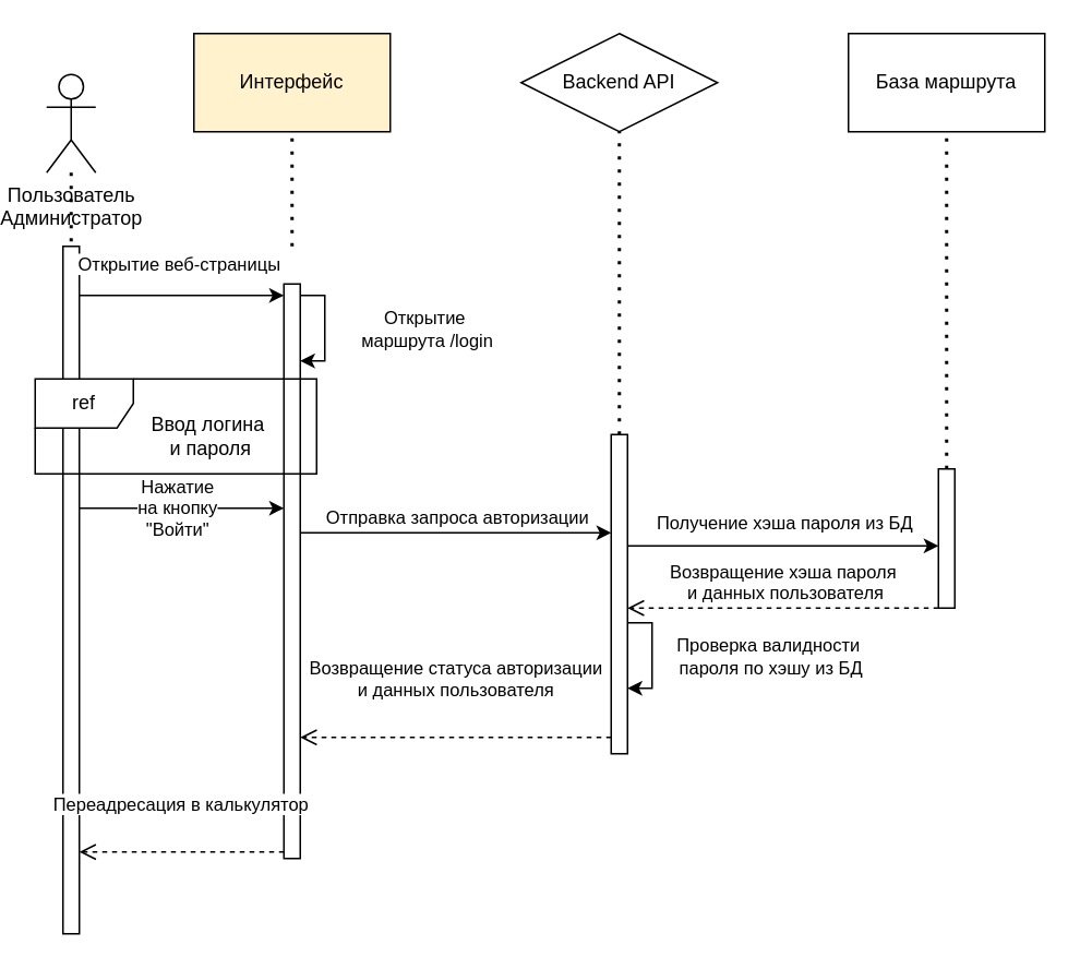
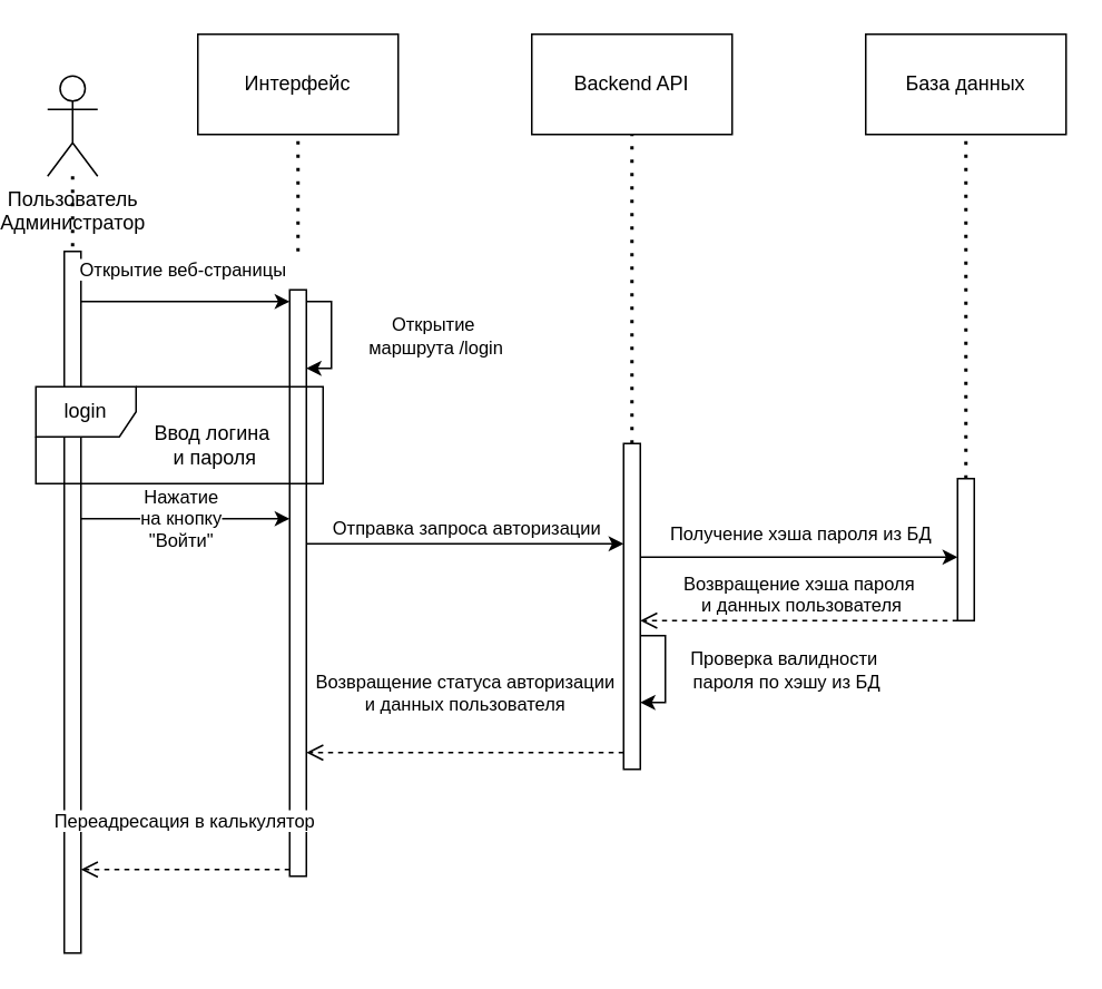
  <mxCell id="0" />
  <mxCell id="1" parent="0" />
  <mxCell id="2" value="&lt;div&gt;Пользователь&lt;/div&gt;&lt;div&gt;Администратор&lt;/div&gt;" style="shape=umlActor;verticalLabelPosition=bottom;verticalAlign=top;html=1;outlineConnect=0;align=center;horizontal=1;labelPosition=center;" vertex="1" parent="1"><mxGeometry x="27" y="45" width="30" height="60" as="geometry" /></mxCell>
- <mxCell id="3" value="Интерфейс" style="rounded=0;whiteSpace=wrap;html=1;fillColor=#fff2cc;" vertex="1" parent="1"><mxGeometry x="117" y="20" width="120" height="60" as="geometry" /></mxCell>
+ <mxCell id="3" value="Интерфейс" style="rounded=0;whiteSpace=wrap;html=1;" vertex="1" parent="1"><mxGeometry x="117" y="20" width="120" height="60" as="geometry" /></mxCell>
  <mxCell id="4" value="" style="html=1;points=[[0,0,0,0,5],[0,1,0,0,-5],[1,0,0,0,5],[1,1,0,0,-5]];perimeter=orthogonalPerimeter;outlineConnect=0;targetShapes=umlLifeline;portConstraint=eastwest;newEdgeStyle={&quot;curved&quot;:0,&quot;rounded&quot;:0};" vertex="1" parent="1"><mxGeometry x="37" y="150" width="10" height="420" as="geometry" /></mxCell>
  <mxCell id="5" value="" style="html=1;points=[[0,0,0,0,5],[0,1,0,0,-5],[1,0,0,0,5],[1,1,0,0,-5]];perimeter=orthogonalPerimeter;outlineConnect=0;targetShapes=umlLifeline;portConstraint=eastwest;newEdgeStyle={&quot;curved&quot;:0,&quot;rounded&quot;:0};" vertex="1" parent="1"><mxGeometry x="172" y="173" width="10" height="351" as="geometry" /></mxCell>
- <mxCell id="6" value="Backend API" style="rhombus;whiteSpace=wrap;html=1;" vertex="1" parent="1"><mxGeometry x="317" y="20" width="120" height="60" as="geometry" /></mxCell>
+ <mxCell id="6" value="Backend API" style="rounded=0;whiteSpace=wrap;html=1;" vertex="1" parent="1"><mxGeometry x="317" y="20" width="120" height="60" as="geometry" /></mxCell>
  <mxCell id="7" value="" style="html=1;points=[[0,0,0,0,5],[0,1,0,0,-5],[1,0,0,0,5],[1,1,0,0,-5]];perimeter=orthogonalPerimeter;outlineConnect=0;targetShapes=umlLifeline;portConstraint=eastwest;newEdgeStyle={&quot;curved&quot;:0,&quot;rounded&quot;:0};" vertex="1" parent="1"><mxGeometry x="372" y="265" width="10" height="195" as="geometry" /></mxCell>
- <mxCell id="8" value="База маршрута" style="rounded=0;whiteSpace=wrap;html=1;" vertex="1" parent="1"><mxGeometry x="517" y="20" width="120" height="60" as="geometry" /></mxCell>
+ <mxCell id="8" value="База данных" style="rounded=0;whiteSpace=wrap;html=1;" vertex="1" parent="1"><mxGeometry x="517" y="20" width="120" height="60" as="geometry" /></mxCell>
  <mxCell id="9" value="" style="html=1;points=[[0,0,0,0,5],[0,1,0,0,-5],[1,0,0,0,5],[1,1,0,0,-5]];perimeter=orthogonalPerimeter;outlineConnect=0;targetShapes=umlLifeline;portConstraint=eastwest;newEdgeStyle={&quot;curved&quot;:0,&quot;rounded&quot;:0};" vertex="1" parent="1"><mxGeometry x="572" y="286" width="10" height="85" as="geometry" /></mxCell>
  <mxCell id="10" value="" style="endArrow=classic;html=1;rounded=0;" edge="1" parent="1" source="4" target="5"><mxGeometry width="50" height="50" relative="1" as="geometry"><mxPoint x="187" y="280" as="sourcePoint" /><mxPoint x="167" y="230" as="targetPoint" /><Array as="points"><mxPoint x="117" y="180" /></Array></mxGeometry></mxCell>
  <mxCell id="11" value="Открытие веб-страницы" style="edgeLabel;html=1;align=center;verticalAlign=middle;resizable=0;points=[];" vertex="1" connectable="0" parent="10"><mxGeometry x="-0.23" y="1" relative="1" as="geometry"><mxPoint x="12" y="-19" as="offset" /></mxGeometry></mxCell>
  <mxCell id="12" value="" style="endArrow=none;dashed=1;html=1;dashPattern=1 3;strokeWidth=2;rounded=0;entryX=0.5;entryY=1;entryDx=0;entryDy=0;" edge="1" parent="1" source="7" target="6"><mxGeometry width="50" height="50" relative="1" as="geometry"><mxPoint x="177" y="300" as="sourcePoint" /><mxPoint x="227" y="250" as="targetPoint" /></mxGeometry></mxCell>
  <mxCell id="13" value="" style="endArrow=none;dashed=1;html=1;dashPattern=1 3;strokeWidth=2;rounded=0;entryX=0.5;entryY=1;entryDx=0;entryDy=0;" edge="1" parent="1" target="3"><mxGeometry width="50" height="50" relative="1" as="geometry"><mxPoint x="177" y="150" as="sourcePoint" /><mxPoint x="227" y="250" as="targetPoint" /></mxGeometry></mxCell>
  <mxCell id="14" value="" style="endArrow=none;dashed=1;html=1;dashPattern=1 3;strokeWidth=2;rounded=0;entryX=0.5;entryY=1;entryDx=0;entryDy=0;" edge="1" parent="1" source="9" target="8"><mxGeometry width="50" height="50" relative="1" as="geometry"><mxPoint x="177" y="300" as="sourcePoint" /><mxPoint x="227" y="250" as="targetPoint" /></mxGeometry></mxCell>
  <mxCell id="15" value="" style="endArrow=none;dashed=1;html=1;dashPattern=1 3;strokeWidth=2;rounded=0;" edge="1" parent="1" source="2" target="4"><mxGeometry width="50" height="50" relative="1" as="geometry"><mxPoint x="177" y="300" as="sourcePoint" /><mxPoint x="227" y="250" as="targetPoint" /></mxGeometry></mxCell>
  <mxCell id="16" value="" style="endArrow=classic;html=1;rounded=0;" edge="1" parent="1" source="5" target="5"><mxGeometry width="50" height="50" relative="1" as="geometry"><mxPoint x="177" y="300" as="sourcePoint" /><mxPoint x="227" y="250" as="targetPoint" /><Array as="points"><mxPoint x="197" y="180" /><mxPoint x="197" y="220" /></Array></mxGeometry></mxCell>
  <mxCell id="17" value="&lt;div&gt;Открытие&lt;/div&gt;&lt;div&gt;&amp;nbsp;маршрута /login&lt;/div&gt;" style="edgeLabel;html=1;align=center;verticalAlign=middle;resizable=0;points=[];" vertex="1" connectable="0" parent="16"><mxGeometry y="-2" relative="1" as="geometry"><mxPoint x="62" as="offset" /></mxGeometry></mxCell>
  <mxCell id="18" value="" style="endArrow=classic;html=1;rounded=0;" edge="1" parent="1" source="5" target="7"><mxGeometry width="50" height="50" relative="1" as="geometry"><mxPoint x="137" y="300" as="sourcePoint" /><mxPoint x="187" y="250" as="targetPoint" /><Array as="points"><mxPoint x="272" y="325" /></Array></mxGeometry></mxCell>
  <mxCell id="19" value="&lt;div&gt;Отправка запроса авторизации&lt;/div&gt;" style="edgeLabel;html=1;align=center;verticalAlign=middle;resizable=0;points=[];" vertex="1" connectable="0" parent="18"><mxGeometry x="-0.17" y="-1" relative="1" as="geometry"><mxPoint x="16" y="-11" as="offset" /></mxGeometry></mxCell>
  <mxCell id="20" value="" style="endArrow=classic;html=1;rounded=0;" edge="1" parent="1" source="7" target="9"><mxGeometry width="50" height="50" relative="1" as="geometry"><mxPoint x="137" y="300" as="sourcePoint" /><mxPoint x="187" y="250" as="targetPoint" /><Array as="points"><mxPoint x="477" y="333" /></Array></mxGeometry></mxCell>
  <mxCell id="21" value="Получение хэша пароля из БД" style="edgeLabel;html=1;align=center;verticalAlign=middle;resizable=0;points=[];" vertex="1" connectable="0" parent="20"><mxGeometry x="-0.135" y="-2" relative="1" as="geometry"><mxPoint x="13" y="-17" as="offset" /></mxGeometry></mxCell>
  <mxCell id="22" value="&lt;div&gt;Возвращение хэша пароля&lt;/div&gt;&lt;div&gt;&amp;nbsp;и данных пользователя&lt;/div&gt;" style="html=1;verticalAlign=bottom;endArrow=open;dashed=1;endSize=8;curved=0;rounded=0;" edge="1" parent="1" source="9" target="7"><mxGeometry relative="1" as="geometry"><mxPoint x="207" y="270" as="sourcePoint" /><mxPoint x="127" y="270" as="targetPoint" /><Array as="points"><mxPoint x="470" y="371" /></Array></mxGeometry></mxCell>
  <mxCell id="23" value="" style="endArrow=classic;html=1;rounded=0;" edge="1" parent="1" source="7"><mxGeometry width="50" height="50" relative="1" as="geometry"><mxPoint x="382" y="380" as="sourcePoint" /><mxPoint x="382" y="420" as="targetPoint" /><Array as="points"><mxPoint x="397" y="380" /><mxPoint x="397" y="420" /></Array></mxGeometry></mxCell>
  <mxCell id="24" value="&lt;div&gt;Проверка валидности&lt;/div&gt;&lt;div&gt;&amp;nbsp;пароля по хэшу из БД&lt;/div&gt;" style="edgeLabel;html=1;align=center;verticalAlign=middle;resizable=0;points=[];" vertex="1" connectable="0" parent="23"><mxGeometry y="-2" relative="1" as="geometry"><mxPoint x="72" as="offset" /></mxGeometry></mxCell>
  <mxCell id="25" value="&lt;div&gt;Возвращение статуса авторизации&lt;/div&gt;&lt;div&gt;и данных пользователя&lt;br&gt;&lt;/div&gt;" style="html=1;verticalAlign=bottom;endArrow=open;dashed=1;endSize=8;curved=0;rounded=0;" edge="1" parent="1" source="7" target="5"><mxGeometry y="-20" relative="1" as="geometry"><mxPoint x="207" y="350" as="sourcePoint" /><mxPoint x="127" y="350" as="targetPoint" /><Array as="points"><mxPoint x="277" y="450" /></Array><mxPoint as="offset" /></mxGeometry></mxCell>
  <mxCell id="26" value="&lt;div&gt;Переадресация в калькулятор&lt;/div&gt;" style="html=1;verticalAlign=bottom;endArrow=open;dashed=1;endSize=8;curved=0;rounded=0;entryX=1;entryY=0.881;entryDx=0;entryDy=0;entryPerimeter=0;" edge="1" parent="1" source="5" target="4"><mxGeometry y="-20" relative="1" as="geometry"><mxPoint x="382" y="460" as="sourcePoint" /><mxPoint x="192" y="460" as="targetPoint" /><Array as="points"><mxPoint x="167" y="520" /></Array><mxPoint as="offset" /></mxGeometry></mxCell>
  <mxCell id="27" value="&lt;div&gt;Ввод логина&amp;nbsp;&lt;/div&gt;&lt;div&gt;и пароля&lt;/div&gt;" style="text;html=1;align=center;verticalAlign=middle;resizable=0;points=[];autosize=1;strokeColor=none;fillColor=none;" vertex="1" parent="1"><mxGeometry x="81" y="245" width="91" height="41" as="geometry" /></mxCell>
- <mxCell id="28" value="ref" style="shape=umlFrame;whiteSpace=wrap;html=1;pointerEvents=0;labelBackgroundColor=default;" vertex="1" parent="1"><mxGeometry x="20" y="231" width="172" height="58" as="geometry" /></mxCell>
+ <mxCell id="28" value="login" style="shape=umlFrame;whiteSpace=wrap;html=1;pointerEvents=0;labelBackgroundColor=default;" vertex="1" parent="1"><mxGeometry x="20" y="231" width="172" height="58" as="geometry" /></mxCell>
  <mxCell id="29" value="" style="endArrow=classic;html=1;rounded=0;" edge="1" parent="1"><mxGeometry width="50" height="50" relative="1" as="geometry"><mxPoint x="47" y="310" as="sourcePoint" /><mxPoint x="172" y="310" as="targetPoint" /><Array as="points"><mxPoint x="118" y="310" /></Array></mxGeometry></mxCell>
  <mxCell id="30" value="&lt;div&gt;Нажатие &lt;br&gt;&lt;/div&gt;&lt;div&gt;на кнопку&lt;/div&gt;&lt;div&gt;&quot;Войти&quot;&lt;br&gt;&lt;/div&gt;" style="edgeLabel;html=1;align=center;verticalAlign=middle;resizable=0;points=[];" vertex="1" connectable="0" parent="29"><mxGeometry x="-0.042" y="1" relative="1" as="geometry"><mxPoint x="-1" as="offset" /></mxGeometry></mxCell>
